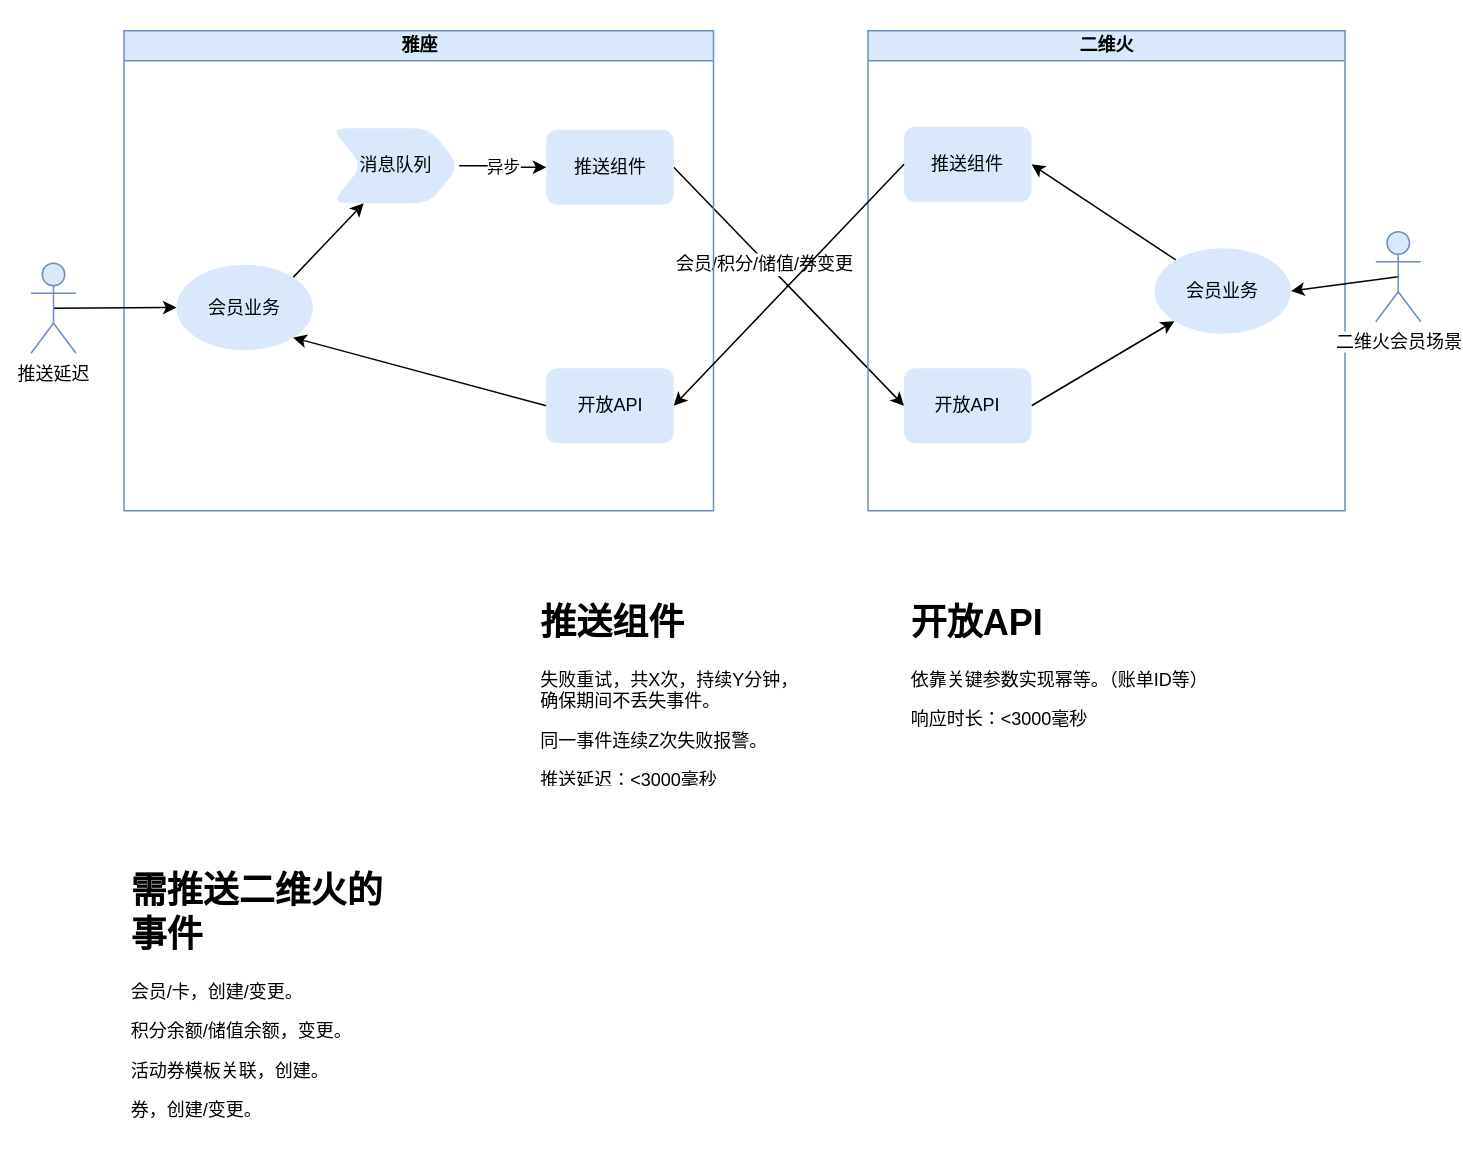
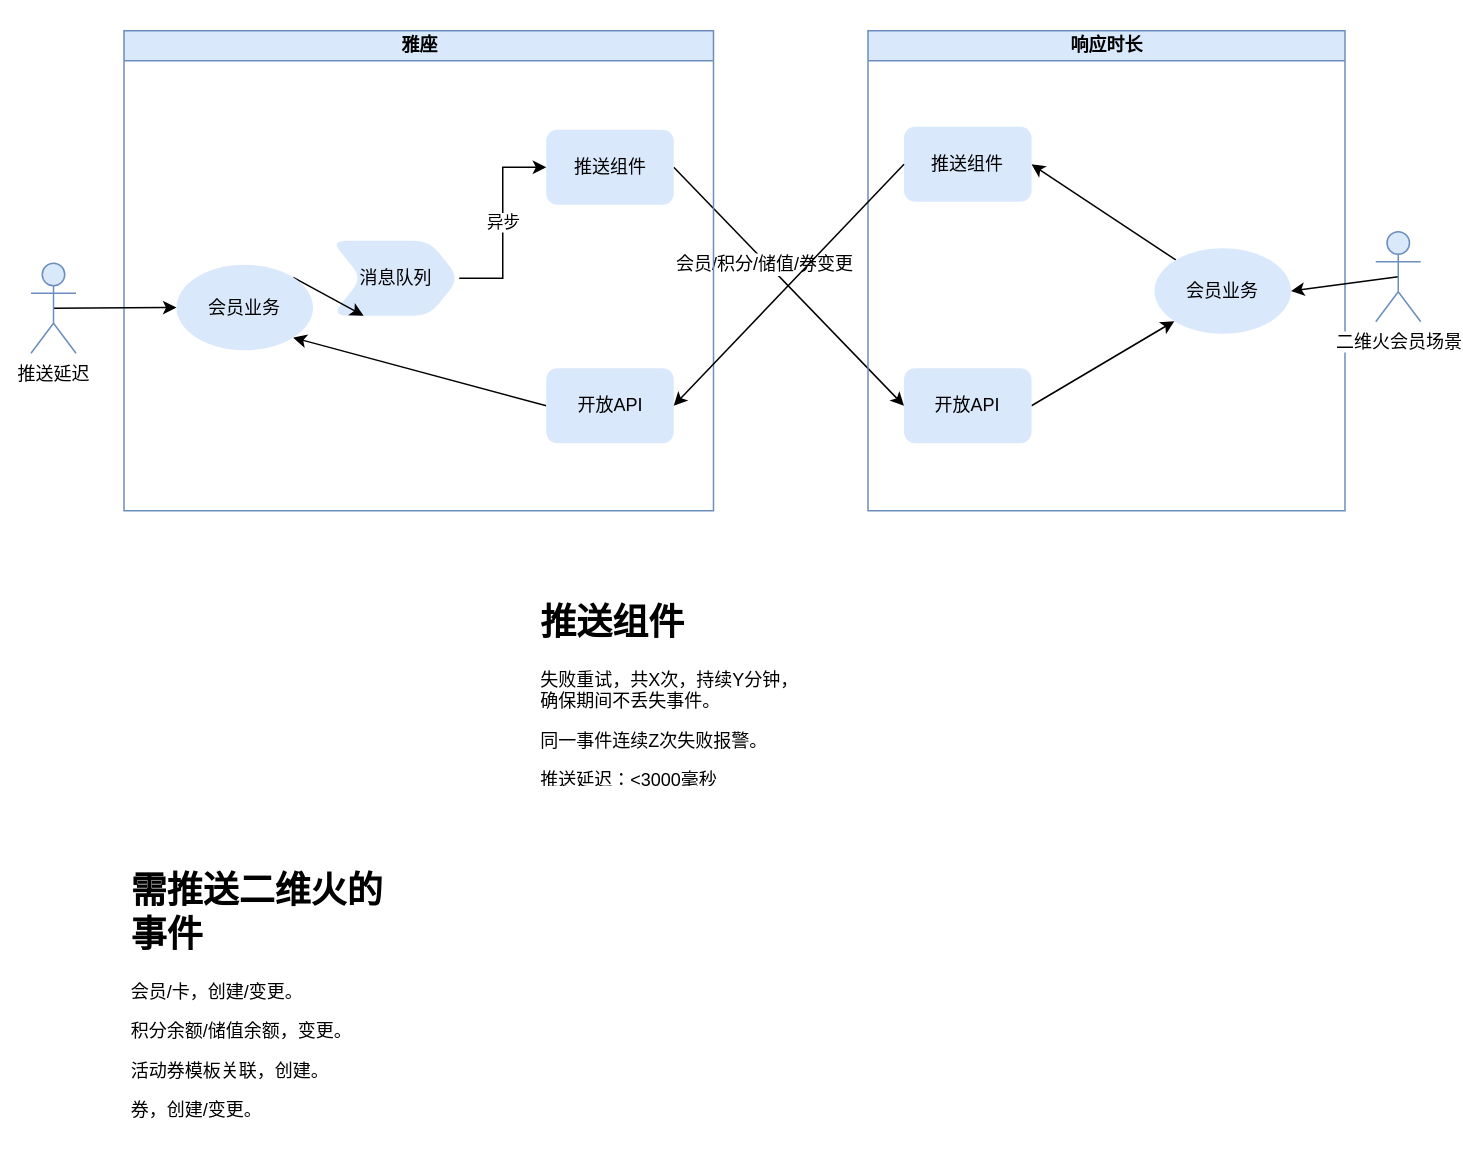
  <mxCell id="0" />
  <mxCell id="1" parent="0" />
  <mxCell id="2" style="rounded=0;orthogonalLoop=1;jettySize=auto;html=1;exitX=1;exitY=0.5;exitDx=0;exitDy=0;entryX=0;entryY=0.5;entryDx=0;entryDy=0;" parent="1" source="4" target="15" edge="1"><mxGeometry relative="1" as="geometry" /></mxCell>
  <mxCell id="3" value="会员/积分/储值/券变更" style="text;html=1;resizable=0;points=[];align=center;verticalAlign=middle;labelBackgroundColor=#ffffff;" parent="2" vertex="1" connectable="0"><mxGeometry x="-0.2" y="-2" relative="1" as="geometry"><mxPoint as="offset" /></mxGeometry></mxCell>
  <mxCell id="4" value="推送组件" style="rounded=1;whiteSpace=wrap;html=1;fillColor=#dae8fc;strokeColor=none;" parent="1" vertex="1"><mxGeometry x="363.5" y="86" width="85" height="50" as="geometry" /></mxCell>
  <mxCell id="5" value="雅座" style="swimlane;html=1;startSize=20;horizontal=1;containerType=tree;strokeColor=#6c8ebf;fillColor=#dae8fc;" parent="1" vertex="1"><mxGeometry x="82" y="20" width="393" height="320" as="geometry" /></mxCell>
- <mxCell id="6" value="消息队列" style="shape=step;perimeter=stepPerimeter;whiteSpace=wrap;html=1;fixedSize=1;rounded=1;strokeColor=none;fillColor=#dae8fc;" parent="5" vertex="1"><mxGeometry x="138.5" y="65" width="85" height="50" as="geometry" /></mxCell>
+ <mxCell id="6" value="消息队列" style="shape=step;perimeter=stepPerimeter;whiteSpace=wrap;html=1;fixedSize=1;rounded=1;strokeColor=none;fillColor=#dae8fc;" parent="5" vertex="1"><mxGeometry x="138.5" y="140" width="85" height="50" as="geometry" /></mxCell>
  <mxCell id="7" style="edgeStyle=none;rounded=0;orthogonalLoop=1;jettySize=auto;html=1;exitX=0;exitY=0.5;exitDx=0;exitDy=0;entryX=1;entryY=1;entryDx=0;entryDy=0;" parent="5" source="8" target="10" edge="1"><mxGeometry relative="1" as="geometry" /></mxCell>
  <mxCell id="8" value="开放API" style="rounded=1;whiteSpace=wrap;html=1;strokeColor=none;fillColor=#dae8fc;" parent="5" vertex="1"><mxGeometry x="281.5" y="225" width="85" height="50" as="geometry" /></mxCell>
  <mxCell id="9" style="edgeStyle=none;rounded=0;orthogonalLoop=1;jettySize=auto;html=1;exitX=1;exitY=0;exitDx=0;exitDy=0;entryX=0.25;entryY=1;entryDx=0;entryDy=0;" parent="5" source="10" target="6" edge="1"><mxGeometry relative="1" as="geometry" /></mxCell>
  <mxCell id="10" value="会员业务" style="ellipse;whiteSpace=wrap;html=1;align=center;container=1;recursiveResize=0;treeFolding=1;treeMoving=1;rounded=1;strokeColor=none;fillColor=#dae8fc;" parent="5" vertex="1"><mxGeometry x="35" y="156" width="91" height="57" as="geometry" /></mxCell>
- <mxCell id="11" value="二维火" style="swimlane;html=1;startSize=20;horizontal=1;containerType=tree;fillColor=#dae8fc;strokeColor=#6c8ebf;" parent="1" vertex="1"><mxGeometry x="578" y="20" width="318" height="320" as="geometry" /></mxCell>
+ <mxCell id="11" value="响应时长" style="swimlane;html=1;startSize=20;horizontal=1;containerType=tree;fillColor=#dae8fc;strokeColor=#6c8ebf;" parent="1" vertex="1"><mxGeometry x="578" y="20" width="318" height="320" as="geometry" /></mxCell>
  <mxCell id="12" style="edgeStyle=none;rounded=0;orthogonalLoop=1;jettySize=auto;html=1;entryX=1;entryY=0.5;entryDx=0;entryDy=0;" parent="11" source="16" target="13" edge="1"><mxGeometry relative="1" as="geometry" /></mxCell>
  <mxCell id="13" value="推送组件" style="rounded=1;whiteSpace=wrap;html=1;fillColor=#dae8fc;strokeColor=none;" parent="11" vertex="1"><mxGeometry x="24" y="64" width="85" height="50" as="geometry" /></mxCell>
  <mxCell id="14" style="edgeStyle=none;rounded=0;orthogonalLoop=1;jettySize=auto;html=1;exitX=1;exitY=0.5;exitDx=0;exitDy=0;entryX=0;entryY=1;entryDx=0;entryDy=0;" parent="11" source="15" target="16" edge="1"><mxGeometry relative="1" as="geometry" /></mxCell>
  <mxCell id="15" value="开放API" style="rounded=1;whiteSpace=wrap;html=1;strokeColor=none;fillColor=#dae8fc;" parent="11" vertex="1"><mxGeometry x="24" y="225" width="85" height="50" as="geometry" /></mxCell>
  <mxCell id="16" value="会员业务" style="ellipse;whiteSpace=wrap;html=1;align=center;container=1;recursiveResize=0;treeFolding=1;treeMoving=1;rounded=1;strokeColor=none;fillColor=#dae8fc;" parent="11" vertex="1"><mxGeometry x="191" y="145" width="91" height="57" as="geometry" /></mxCell>
  <mxCell id="17" value="异步" style="edgeStyle=orthogonalEdgeStyle;rounded=0;orthogonalLoop=1;jettySize=auto;html=1;exitX=1;exitY=0.5;exitDx=0;exitDy=0;entryX=0;entryY=0.5;entryDx=0;entryDy=0;" parent="1" source="6" target="4" edge="1"><mxGeometry relative="1" as="geometry" /></mxCell>
  <mxCell id="18" style="rounded=0;orthogonalLoop=1;jettySize=auto;html=1;exitX=0;exitY=0.5;exitDx=0;exitDy=0;entryX=1;entryY=0.5;entryDx=0;entryDy=0;" parent="1" source="13" target="8" edge="1"><mxGeometry relative="1" as="geometry" /></mxCell>
  <mxCell id="19" style="edgeStyle=none;rounded=0;orthogonalLoop=1;jettySize=auto;html=1;exitX=0.5;exitY=0.5;exitDx=0;exitDy=0;exitPerimeter=0;entryX=0;entryY=0.5;entryDx=0;entryDy=0;" parent="1" source="20" target="10" edge="1"><mxGeometry relative="1" as="geometry" /></mxCell>
  <mxCell id="20" value="推送延迟" style="shape=umlActor;verticalLabelPosition=bottom;labelBackgroundColor=#ffffff;verticalAlign=top;html=1;outlineConnect=0;rounded=1;strokeColor=#6c8ebf;fillColor=#dae8fc;" parent="1" vertex="1"><mxGeometry x="20" y="175" width="30" height="60" as="geometry" /></mxCell>
  <mxCell id="21" style="edgeStyle=none;rounded=0;orthogonalLoop=1;jettySize=auto;html=1;exitX=0.5;exitY=0.5;exitDx=0;exitDy=0;exitPerimeter=0;entryX=1;entryY=0.5;entryDx=0;entryDy=0;" parent="1" source="22" target="16" edge="1"><mxGeometry relative="1" as="geometry" /></mxCell>
  <mxCell id="22" value="二维火会员场景" style="shape=umlActor;verticalLabelPosition=bottom;labelBackgroundColor=#ffffff;verticalAlign=top;html=1;outlineConnect=0;rounded=1;strokeColor=#6c8ebf;fillColor=#dae8fc;" parent="1" vertex="1"><mxGeometry x="916.5" y="154" width="30" height="60" as="geometry" /></mxCell>
  <mxCell id="23" value="&lt;h1&gt;推送组件&lt;/h1&gt;&lt;p&gt;失败重试，共X次，持续Y分钟，确保期间不丢失事件。&lt;/p&gt;&lt;p&gt;同一事件连续Z次失败报警。&lt;/p&gt;&lt;p&gt;推送延迟：&amp;lt;3000毫秒&lt;/p&gt;" style="text;html=1;strokeColor=none;fillColor=none;spacing=5;spacingTop=-20;whiteSpace=wrap;overflow=hidden;rounded=0;align=left;" parent="1" vertex="1"><mxGeometry x="354.5" y="395" width="190" height="129" as="geometry" /></mxCell>
- <mxCell id="24" value="&lt;h1&gt;开放API&lt;/h1&gt;&lt;p&gt;&lt;span&gt;依靠关键参数实现幂等。（账单ID等）&lt;/span&gt;&lt;/p&gt;&lt;p&gt;&lt;span&gt;响应时长：&amp;lt;3000毫秒&lt;/span&gt;&lt;/p&gt;" style="text;html=1;strokeColor=none;fillColor=none;spacing=5;spacingTop=-20;whiteSpace=wrap;overflow=hidden;rounded=0;align=left;" parent="1" vertex="1"><mxGeometry x="602" y="395" width="244" height="101" as="geometry" /></mxCell>
  <mxCell id="25" value="&lt;h1&gt;需推送二维火的事件&lt;/h1&gt;&lt;p&gt;会员/卡，创建/变更。&lt;/p&gt;&lt;p&gt;积分余额/储值余额，变更。&lt;/p&gt;&lt;p&gt;活动券模板关联，创建。&lt;/p&gt;&lt;p&gt;券，创建/变更。&lt;/p&gt;" style="text;html=1;strokeColor=none;fillColor=none;spacing=5;spacingTop=-20;whiteSpace=wrap;overflow=hidden;rounded=0;align=left;" parent="1" vertex="1"><mxGeometry x="82" y="574" width="190" height="180" as="geometry" /></mxCell>
